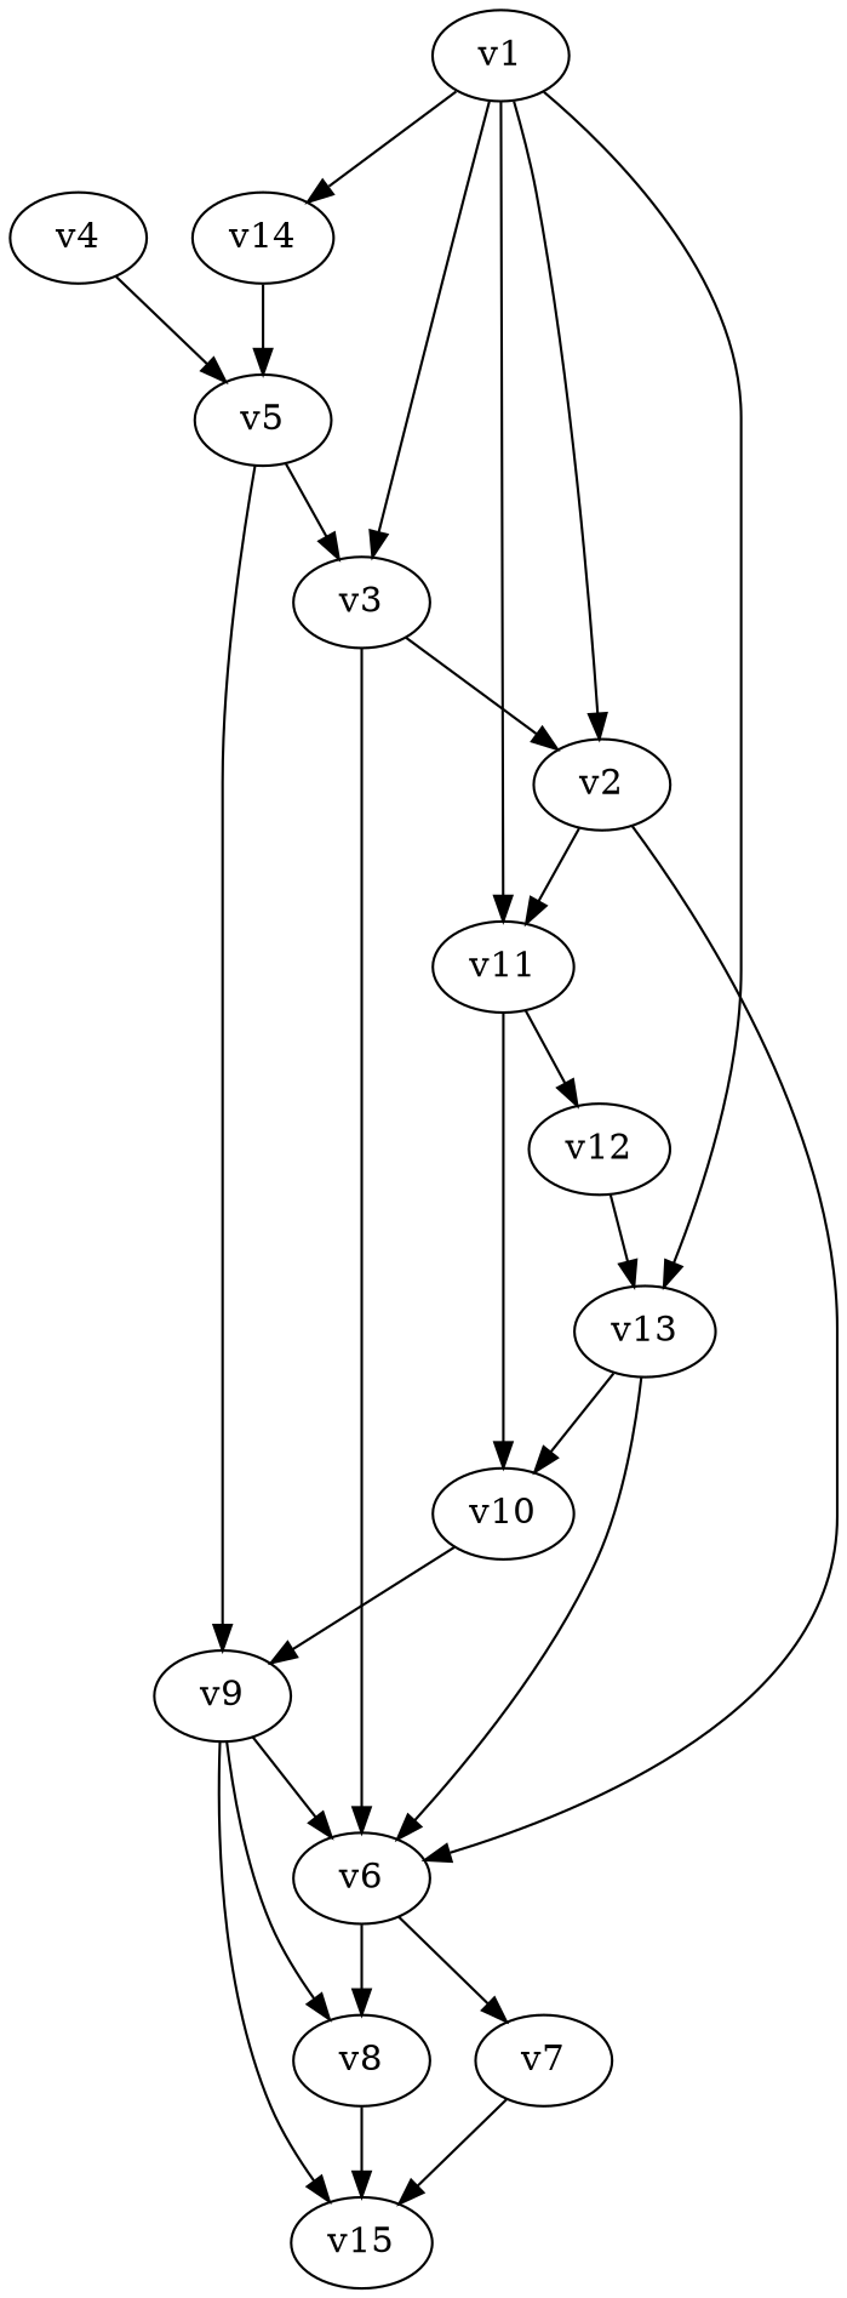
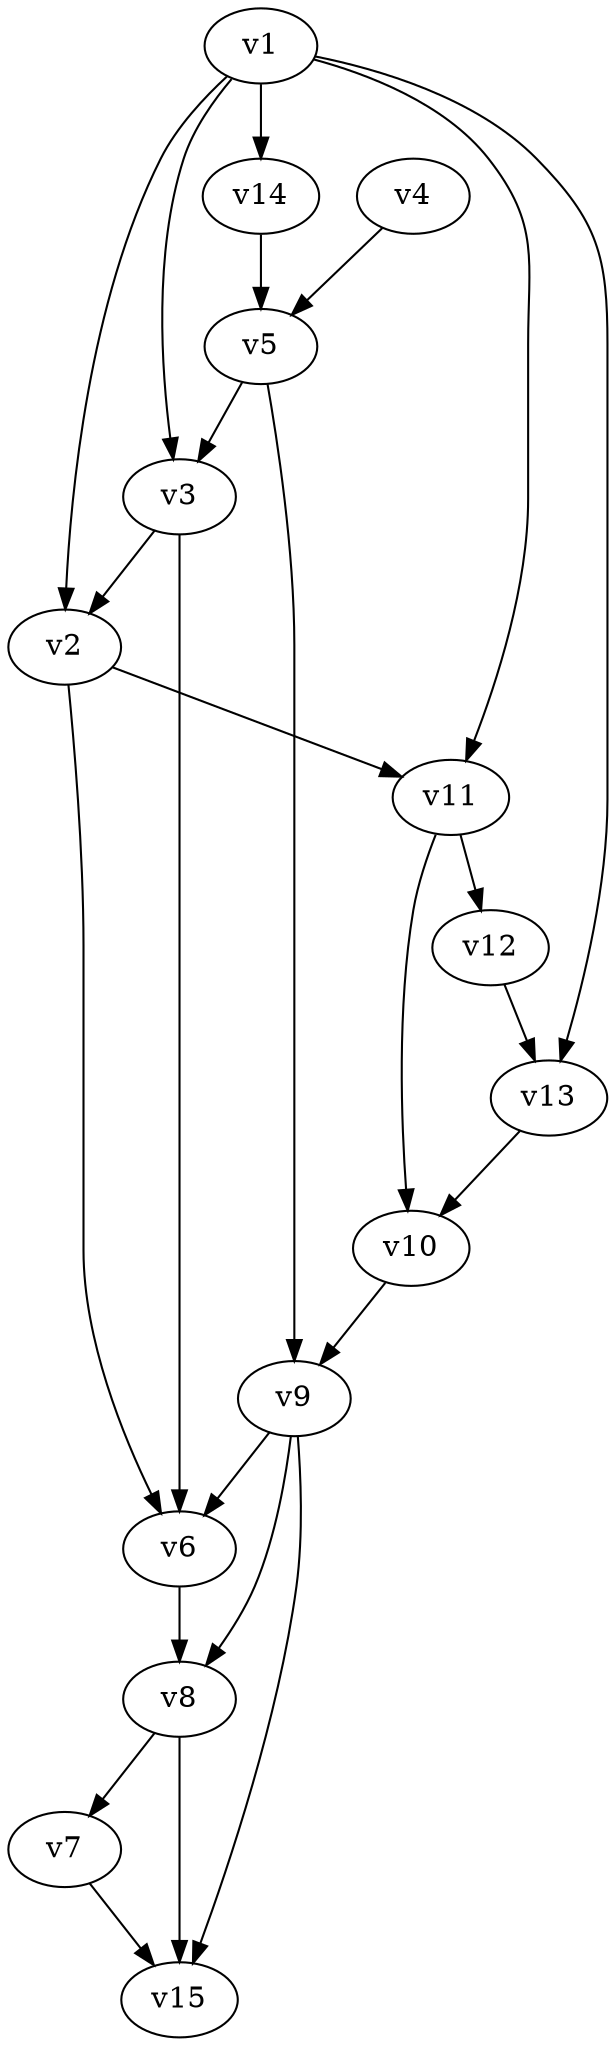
  digraph {
    edge [weight=15]
    v1
    v2
    v3
    v11
    v14
    v13
    v6
    v4
    v5
    v10
    v12
    v7
    v8
    v9
    v15
    v1 -> v2 [weight=10]
    v1 -> v3 [weight=12]
    v1 -> v11
    v1 -> v14 [weight=30]
    v1 -> v13 [weight=30]
    v2 -> v11
    v2 -> v6 [weight=14]
    v3 -> v2 [weight=10]
    v3 -> v6 [weight=22]
    v11 -> v10
    v11 -> v12
    v14 -> v5 [weight=30]
-   v13 -> v6
    v13 -> v10
-   v6 -> v7 [weight=16]
+   v8 -> v7 [weight=16]
    v6 -> v8 [weight=70]
    v4 -> v5 [weight=30]
    v5 -> v3 [weight=24]
    v5 -> v9 [weight=20]
    v10 -> v9 [weight=14]
    v12 -> v13
    v7 -> v15 [weight=17]
    v8 -> v15 [weight=45]
    v9 -> v6 [weight=16]
    v9 -> v8 [weight=19]
    v9 -> v15 [weight=27]
  }
